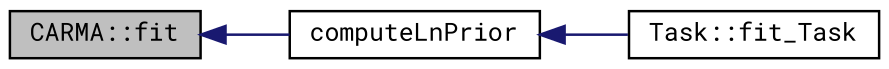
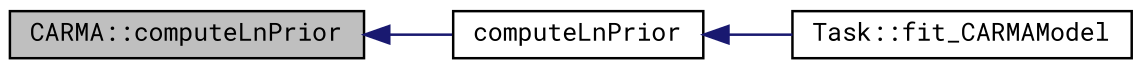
  digraph {
    fontname="Roboto Mono"
    rankdir=LR
    node [color=black fillcolor=white fontname="Roboto Mono" fontsize=10 shape=record style=filled]
    edge [color=midnightblue dir=back fontname="Roboto Mono" fontsize=10 labelfontname=Helvetica labelfontsize=10 style=solid]
-   n1 [fillcolor=grey75 fontcolor=black height=0.2 label="CARMA::fit" width=0.4]
+   n1 [fillcolor=grey75 fontcolor=black height=0.2 label="CARMA::computeLnPrior" width=0.4]
    n2 [height=0.2 label=computeLnPrior width=0.4]
-   n3 [height=0.2 label="Task::fit_Task" width=0.4]
+   n3 [height=0.2 label="Task::fit_CARMAModel" width=0.4]
    n1 -> n2
    n2 -> n3
  }
